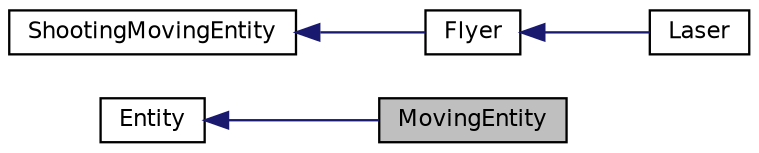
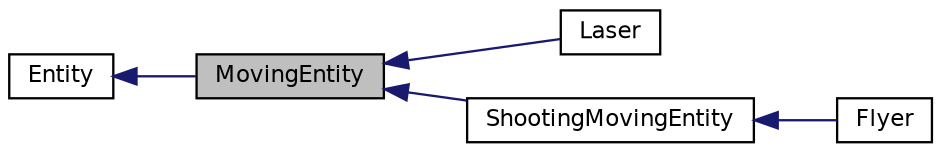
  digraph {
    rankdir=LR
    node [color=black fillcolor=white fontname=Helvetica fontsize=10 shape=record style=filled]
    edge [color=midnightblue dir=back fontname=Helvetica fontsize=10 labelfontname=Helvetica labelfontsize=10 style=solid]
    n1 [fillcolor=grey75 fontcolor=black height=0.2 label=MovingEntity width=0.4]
    n2 [height=0.2 label=Laser width=0.4]
    n3 [height=0.2 label=ShootingMovingEntity width=0.4]
    n4 [height=0.2 label=Flyer width=0.4]
    n5 [height=0.2 label=Entity width=0.4]
-   n4 -> n2
+   n1 -> n2
+   n1 -> n3
    n3 -> n4
    n5 -> n1
  }
